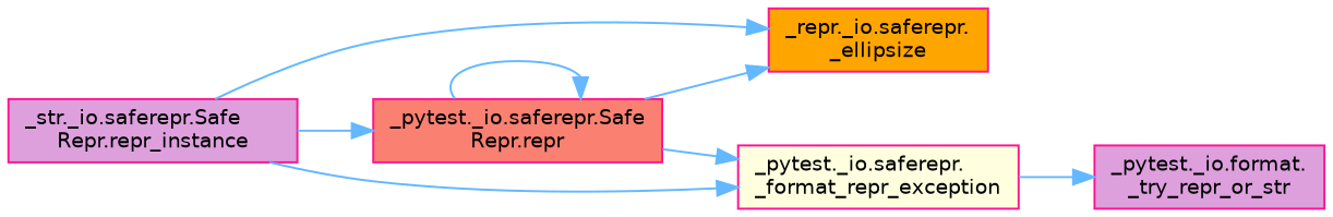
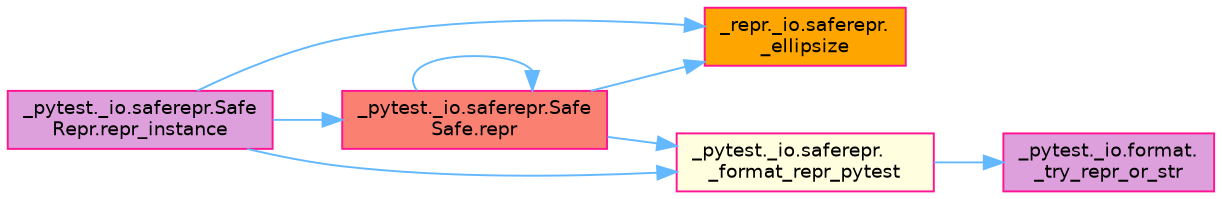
  digraph {
    rankdir=LR
    node [color=deeppink fillcolor=plum fontname=Helvetica fontsize=10 shape=box style=filled]
    edge [color=steelblue1 fontname=Helvetica fontsize=10 labelfontname=Helvetica labelfontsize=10 style=solid]
-   n1 [fontcolor=black height=0.2 label="_str._io.saferepr.Safe\lRepr.repr_instance" width=0.4]
+   n1 [fontcolor=black height=0.2 label="_pytest._io.saferepr.Safe\lRepr.repr_instance" width=0.4]
    n2 [fillcolor=orange height=0.2 label="_repr._io.saferepr.\l_ellipsize" width=0.4]
-   n3 [fillcolor=lightyellow height=0.2 label="_pytest._io.saferepr.\l_format_repr_exception" width=0.4]
-   n4 [fillcolor=salmon height=0.2 label="_pytest._io.saferepr.Safe\lRepr.repr" width=0.4]
+   n3 [fillcolor=lightyellow height=0.2 label="_pytest._io.saferepr.\l_format_repr_pytest" width=0.4]
+   n4 [fillcolor=salmon height=0.2 label="_pytest._io.saferepr.Safe\lSafe.repr" width=0.4]
    n5 [height=0.2 label="_pytest._io.format.\l_try_repr_or_str" width=0.4]
    n1 -> n2
    n1 -> n3
    n1 -> n4
    n3 -> n5
    n4 -> n2
    n4 -> n3
    n4 -> n4
  }
